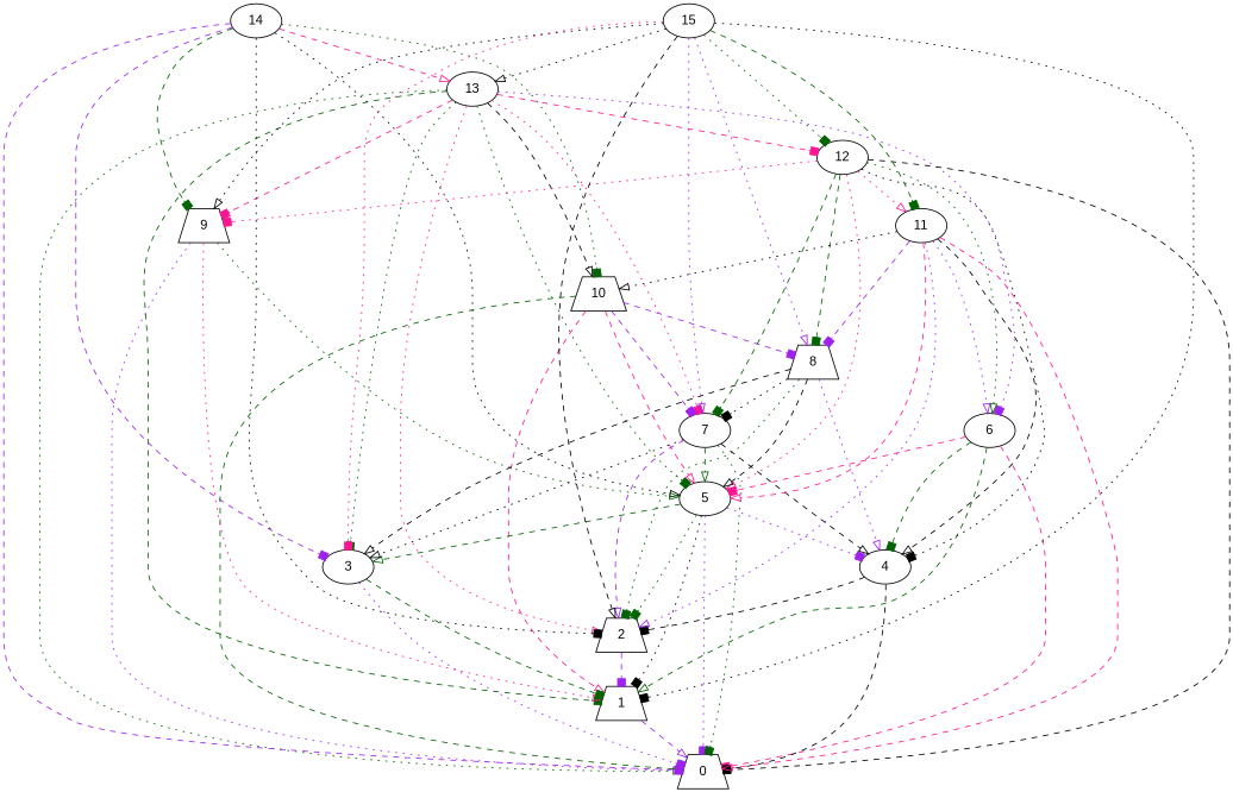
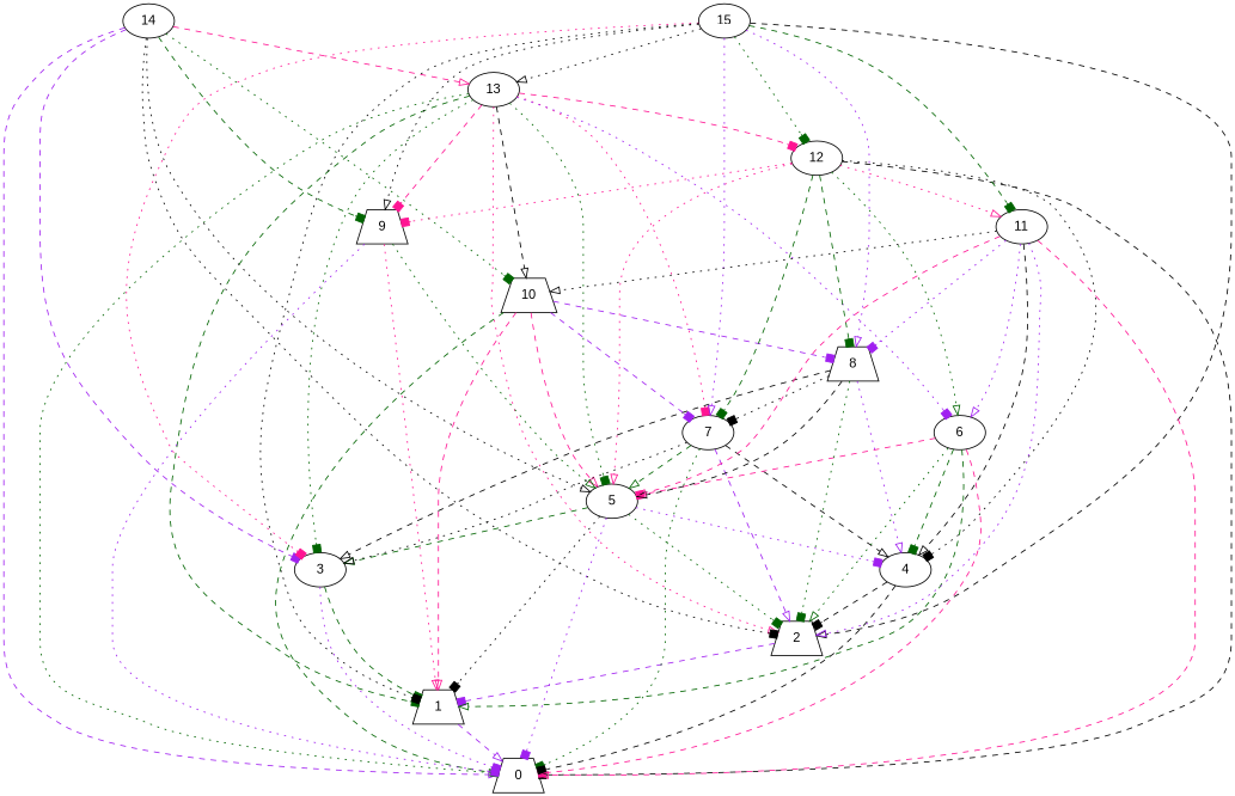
  digraph {
    fontname="Liberation Sans"
    node [Weight=4 fontname="Liberation Sans" shape=ellipse]
    edge [Weight=21 arrowhead=box color=darkgreen fontname="Liberation Sans" style=dotted]
    13 [Weight=7]
    14
    10 [Weight=7 shape=trapezium]
    9 [Weight=10 shape=trapezium]
    5
    3 [Weight=3]
    2 [Weight=5 shape=trapezium]
    0 [Weight=6 shape=trapezium]
    12 [Weight=8]
    7 [Weight=7]
    1 [Weight=10 shape=trapezium]
    6
    8 [shape=trapezium]
    4
    15 [Weight=7]
    11 [Weight=6]
    13 -> 10 [Weight=16 arrowhead=onormal color=black style=dashed]
    13 -> 9 [Weight=6 color=deeppink style=dashed]
    13 -> 5 [Weight=8]
    13 -> 3 [Weight=18]
    13 -> 2 [Weight=4 arrowhead=onormal color=deeppink]
    13 -> 0 [Weight=14 arrowhead=onormal]
    13 -> 12 [Weight=4 color=deeppink style=dashed]
    13 -> 7 [Weight=8 color=deeppink]
    13 -> 1 [Weight=6 style=dashed]
    13 -> 6 [Weight=12 color=purple]
    14 -> 13 [Weight=10 arrowhead=onormal color=deeppink style=dashed]
    14 -> 10
    14 -> 9 [Weight=16 style=dashed]
    14 -> 5 [Weight=18 arrowhead=onormal color=black]
    14 -> 3 [Weight=4 color=purple style=dashed]
    14 -> 2 [Weight=12 color=black]
    14 -> 0 [arrowhead=onormal color=purple style=dashed]
    10 -> 5 [arrowhead=onormal color=deeppink style=dashed]
    10 -> 0 [Weight=10 style=dashed]
    10 -> 7 [Weight=16 color=purple style=dashed]
    10 -> 1 [arrowhead=onormal color=deeppink style=dashed]
    10 -> 8 [Weight=18 color=purple style=dashed]
    9 -> 5 [Weight=8 arrowhead=onormal]
    9 -> 0 [Weight=18 color=purple]
    9 -> 1 [Weight=18 arrowhead=onormal color=deeppink]
    5 -> 3 [Weight=12 arrowhead=onormal style=dashed]
    5 -> 2 [Weight=12]
    5 -> 0 [Weight=18 color=purple]
    5 -> 1 [Weight=6 color=black]
    5 -> 4 [Weight=12 color=purple]
    3 -> 0 [Weight=12 color=purple]
    3 -> 1 [style=dashed]
    2 -> 1 [Weight=4 color=purple style=dashed]
    12 -> 9 [Weight=4 color=deeppink]
    12 -> 5 [Weight=4 arrowhead=onormal color=deeppink]
    12 -> 0 [Weight=10 color=black style=dashed]
    12 -> 7 [Weight=8 style=dashed]
    12 -> 6 [Weight=14 arrowhead=onormal]
    12 -> 8 [Weight=6 style=dashed]
    12 -> 4 [color=black]
    12 -> 11 [Weight=6 arrowhead=onormal color=deeppink]
    7 -> 5 [Weight=16 arrowhead=onormal style=dashed]
    7 -> 3 [arrowhead=onormal color=black]
    7 -> 2 [Weight=8 arrowhead=onormal color=purple style=dashed]
    7 -> 0 [Weight=14]
    7 -> 4 [arrowhead=onormal color=black style=dashed]
    1 -> 0 [Weight=14 arrowhead=onormal color=purple style=dashed]
    6 -> 5 [Weight=8 color=deeppink style=dashed]
+   6 -> 2 [Weight=6 arrowhead=onormal]
    6 -> 0 [color=deeppink style=dashed]
    6 -> 1 [Weight=8 arrowhead=onormal style=dashed]
    6 -> 4 [Weight=10 style=dashed]
    8 -> 5 [arrowhead=onormal color=black style=dashed]
    8 -> 3 [Weight=10 arrowhead=onormal color=black style=dashed]
    8 -> 2 [Weight=4]
    8 -> 7 [color=black]
    8 -> 4 [Weight=12 arrowhead=onormal color=purple]
    4 -> 2 [Weight=16 color=black style=dashed]
    4 -> 0 [color=black style=dashed]
    15 -> 13 [Weight=4 arrowhead=onormal color=black]
    15 -> 9 [Weight=16 arrowhead=onormal color=black]
    15 -> 3 [Weight=16 color=deeppink]
    15 -> 2 [Weight=10 arrowhead=onormal color=black style=dashed]
    15 -> 12 [Weight=10]
    15 -> 7 [Weight=10 arrowhead=onormal color=purple]
    15 -> 1 [Weight=6 color=black]
    15 -> 8 [Weight=14 arrowhead=onormal color=purple]
    15 -> 11 [Weight=18 style=dashed]
    11 -> 10 [Weight=4 arrowhead=onormal color=black]
    11 -> 5 [Weight=16 arrowhead=onormal color=deeppink style=dashed]
    11 -> 2 [Weight=10 arrowhead=onormal color=purple]
    11 -> 0 [arrowhead=onormal color=deeppink style=dashed]
    11 -> 6 [arrowhead=onormal color=purple]
-   11 -> 8 [Weight=4 color=purple style=dashed]
+   11 -> 8 [Weight=4 color=purple]
    11 -> 4 [Weight=12 arrowhead=onormal color=black style=dashed]
  }
